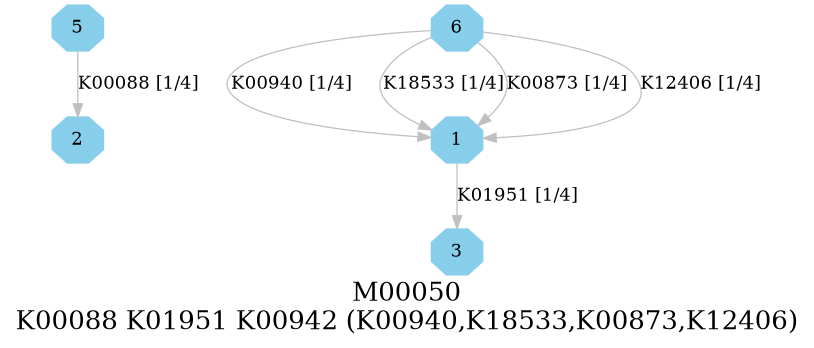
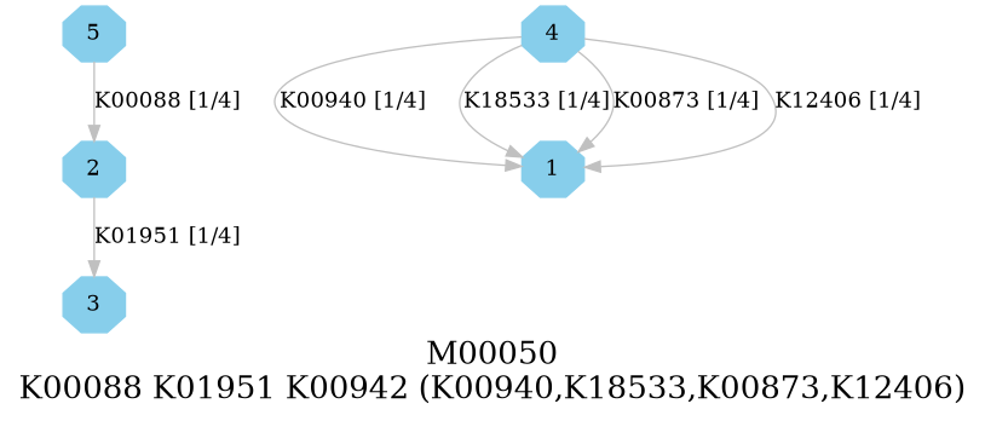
  digraph {
    fontsize=20
    label="M00050\nK00088 K01951 K00942 (K00940,K18533,K00873,K12406)"
    node [color=skyblue shape=octagon style=filled]
    edge [color=grey]
    n1 [height=.3 label=5 width=.3]
    1 [height=.3 width=.3]
    2 [height=.3 width=.3]
    3 [height=.3 width=.3]
-   4 [height=.3 width=.3 label=6]
+   4 [height=.3 width=.3]
    subgraph sub_1 {
      n1
      1
      2
      3
      4
    }
    n1 -> 2 [label="K00088 [1/4]"]
-   1 -> 3 [label="K01951 [1/4]"]
+   2 -> 3 [label="K01951 [1/4]"]
    4 -> 1 [label="K00940 [1/4]"]
    4 -> 1 [label="K18533 [1/4]"]
    4 -> 1 [label="K00873 [1/4]"]
    4 -> 1 [label="K12406 [1/4]"]
  }
